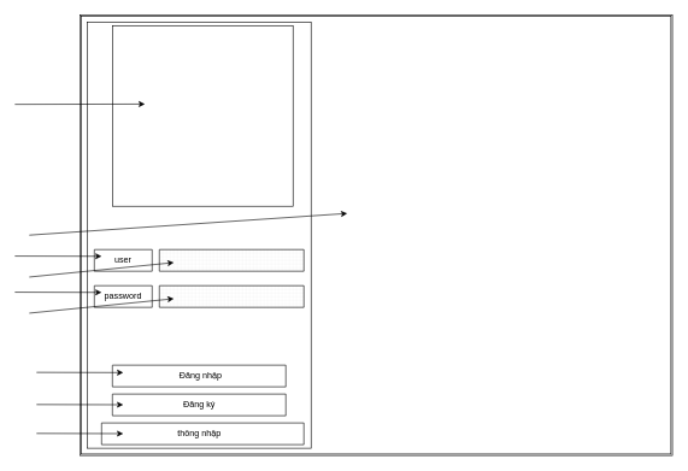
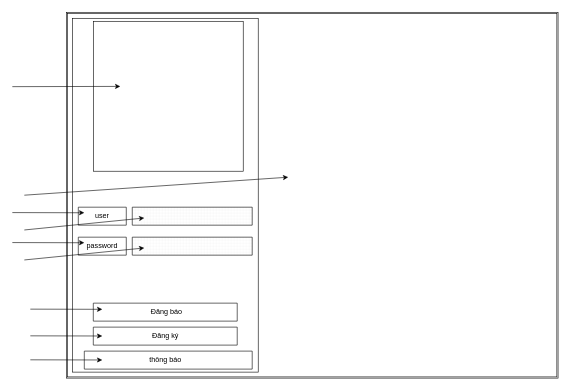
  <mxCell id="0" />
  <mxCell id="1" parent="0" />
  <mxCell id="2" value="" style="shape=ext;double=1;rounded=0;whiteSpace=wrap;html=1;" parent="1" vertex="1"><mxGeometry x="110" y="20" width="820" height="610" as="geometry" /></mxCell>
  <mxCell id="3" value="" style="rounded=0;whiteSpace=wrap;html=1;" parent="1" vertex="1"><mxGeometry y="30" width="310" height="590" as="geometry" x="120" /></mxCell>
  <mxCell id="4" value="" style="rounded=0;whiteSpace=wrap;html=1;" parent="1" vertex="1"><mxGeometry x="155" y="35" width="250" height="250" as="geometry" /></mxCell>
  <mxCell id="5" value="" style="verticalLabelPosition=bottom;verticalAlign=top;html=1;shape=mxgraph.basic.patternFillRect;fillStyle=grid;step=5;fillStrokeWidth=0.2;fillStrokeColor=#dddddd;" parent="1" vertex="1"><mxGeometry x="220" y="345" width="200" height="30" as="geometry" /></mxCell>
  <mxCell id="6" value="" style="verticalLabelPosition=bottom;verticalAlign=top;html=1;shape=mxgraph.basic.rect;fillColor2=none;strokeWidth=1;size=20;indent=5;" parent="1" vertex="1"><mxGeometry x="130" y="345" width="80" height="30" as="geometry" /></mxCell>
  <mxCell id="7" value="" style="verticalLabelPosition=bottom;verticalAlign=top;html=1;shape=mxgraph.basic.patternFillRect;fillStyle=grid;step=5;fillStrokeWidth=0.2;fillStrokeColor=#dddddd;" parent="1" vertex="1"><mxGeometry x="220" y="395" width="200" height="30" as="geometry" /></mxCell>
  <mxCell id="8" value="" style="verticalLabelPosition=bottom;verticalAlign=top;html=1;shape=mxgraph.basic.rect;fillColor2=none;strokeWidth=1;size=20;indent=5;" parent="1" vertex="1"><mxGeometry x="130" y="395" width="80" height="30" as="geometry" /></mxCell>
  <mxCell id="9" value="" style="verticalLabelPosition=bottom;verticalAlign=top;html=1;shape=mxgraph.basic.rect;fillColor2=none;strokeWidth=1;size=20;indent=5;" parent="1" vertex="1"><mxGeometry x="155" y="545" width="240" height="30" as="geometry" /></mxCell>
  <mxCell id="10" value="" style="verticalLabelPosition=bottom;verticalAlign=top;html=1;shape=mxgraph.basic.rect;fillColor2=none;strokeWidth=1;size=20;indent=5;" parent="1" vertex="1"><mxGeometry x="140" y="585" width="280" height="30" as="geometry" /></mxCell>
  <mxCell id="11" value="" style="verticalLabelPosition=bottom;verticalAlign=top;html=1;shape=mxgraph.basic.rect;fillColor2=none;strokeWidth=1;size=20;indent=5;" parent="1" vertex="1"><mxGeometry x="155" y="505" width="240" height="30" as="geometry" /></mxCell>
  <mxCell id="12" value="user" style="text;html=1;strokeColor=none;fillColor=none;align=center;verticalAlign=middle;whiteSpace=wrap;rounded=0;" parent="1" vertex="1"><mxGeometry x="130" y="345" width="80" height="30" as="geometry" /></mxCell>
  <mxCell id="13" value="password" style="text;html=1;strokeColor=none;fillColor=none;align=center;verticalAlign=middle;whiteSpace=wrap;rounded=0;" parent="1" vertex="1"><mxGeometry x="130" y="395" width="80" height="30" as="geometry" /></mxCell>
- <mxCell id="14" value="Đăng nhập" style="text;html=1;strokeColor=none;fillColor=none;align=center;verticalAlign=middle;whiteSpace=wrap;rounded=0;" parent="1" vertex="1"><mxGeometry x="155" y="505" width="245" height="30" as="geometry" /></mxCell>
+ <mxCell id="14" value="Đăng báo" style="text;html=1;strokeColor=none;fillColor=none;align=center;verticalAlign=middle;whiteSpace=wrap;rounded=0;" parent="1" vertex="1"><mxGeometry x="155" y="505" width="245" height="30" as="geometry" /></mxCell>
  <mxCell id="15" value="Đăng ký" style="text;html=1;strokeColor=none;fillColor=none;align=center;verticalAlign=middle;whiteSpace=wrap;rounded=0;" parent="1" vertex="1"><mxGeometry x="152.5" y="545" width="245" height="30" as="geometry" /></mxCell>
- <mxCell id="16" value="thông nhập" style="text;html=1;strokeColor=none;fillColor=none;align=center;verticalAlign=middle;whiteSpace=wrap;rounded=0;" parent="1" vertex="1"><mxGeometry x="152.5" y="585" width="245" height="30" as="geometry" /></mxCell>
+ <mxCell id="16" value="thông báo" style="text;html=1;strokeColor=none;fillColor=none;align=center;verticalAlign=middle;whiteSpace=wrap;rounded=0;" parent="1" vertex="1"><mxGeometry x="152.5" y="585" width="245" height="30" as="geometry" /></mxCell>
  <mxCell id="17" value="" style="endArrow=classic;html=1;fontColor=#000000;" parent="1" edge="1"><mxGeometry width="50" height="50" relative="1" as="geometry"><mxPoint x="40" y="383" as="sourcePoint" /><mxPoint x="240" y="363" as="targetPoint" /></mxGeometry></mxCell>
  <mxCell id="18" value="" style="endArrow=classic;html=1;fontColor=#000000;" parent="1" edge="1"><mxGeometry width="50" height="50" relative="1" as="geometry"><mxPoint x="40" y="433" as="sourcePoint" /><mxPoint x="240" y="413" as="targetPoint" /></mxGeometry></mxCell>
  <mxCell id="19" value="" style="endArrow=classic;html=1;fontColor=#000000;" parent="1" edge="1"><mxGeometry width="50" height="50" relative="1" as="geometry"><mxPoint x="20" y="144" as="sourcePoint" /><mxPoint x="200" y="143.57" as="targetPoint" /></mxGeometry></mxCell>
  <mxCell id="20" value="" style="endArrow=classic;html=1;fontColor=#000000;" parent="1" edge="1"><mxGeometry width="50" height="50" relative="1" as="geometry"><mxPoint x="20" y="404" as="sourcePoint" /><mxPoint x="140" y="404.29" as="targetPoint" /></mxGeometry></mxCell>
  <mxCell id="21" value="" style="endArrow=classic;html=1;fontColor=#000000;" parent="1" edge="1"><mxGeometry width="50" height="50" relative="1" as="geometry"><mxPoint x="20" y="354" as="sourcePoint" /><mxPoint x="140" y="354.29" as="targetPoint" /></mxGeometry></mxCell>
  <mxCell id="22" value="" style="endArrow=classic;html=1;fontColor=#000000;" parent="1" edge="1"><mxGeometry width="50" height="50" relative="1" as="geometry"><mxPoint x="50" y="515" as="sourcePoint" /><mxPoint x="170" y="515.29" as="targetPoint" /></mxGeometry></mxCell>
  <mxCell id="23" value="" style="endArrow=classic;html=1;fontColor=#000000;" parent="1" edge="1"><mxGeometry width="50" height="50" relative="1" as="geometry"><mxPoint x="50" y="559.5" as="sourcePoint" /><mxPoint x="170" y="559.79" as="targetPoint" /></mxGeometry></mxCell>
  <mxCell id="24" value="" style="endArrow=classic;html=1;fontColor=#000000;" parent="1" edge="1"><mxGeometry width="50" height="50" relative="1" as="geometry"><mxPoint x="50" y="599.5" as="sourcePoint" /><mxPoint x="170" y="599.79" as="targetPoint" /></mxGeometry></mxCell>
  <mxCell id="25" value="" style="endArrow=classic;html=1;fontColor=#000000;" parent="1" edge="1"><mxGeometry width="50" height="50" relative="1" as="geometry"><mxPoint x="40" y="325" as="sourcePoint" /><mxPoint x="480" y="295" as="targetPoint" /></mxGeometry></mxCell>
